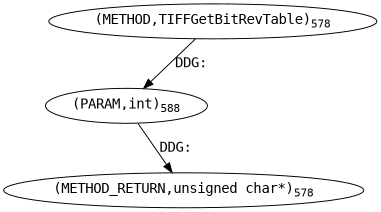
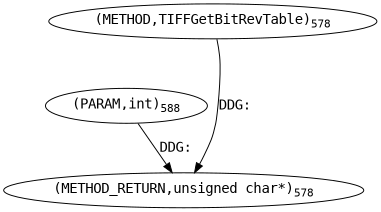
  digraph {
    fontname="DejaVu Sans Mono"
    node [fontname="DejaVu Sans Mono"]
    edge [fontname="DejaVu Sans Mono"]
    n1 [label=<(METHOD,TIFFGetBitRevTable)<SUB>578</SUB>>]
    n2 [label=<(PARAM,int)<SUB>588</SUB>>]
    n3 [label=<(METHOD_RETURN,unsigned char*)<SUB>578</SUB>>]
-   n1 -> n2 [label="DDG: "]
+   n1 -> n3 [label="DDG: "]
    n2 -> n3 [label="DDG: "]
  }
